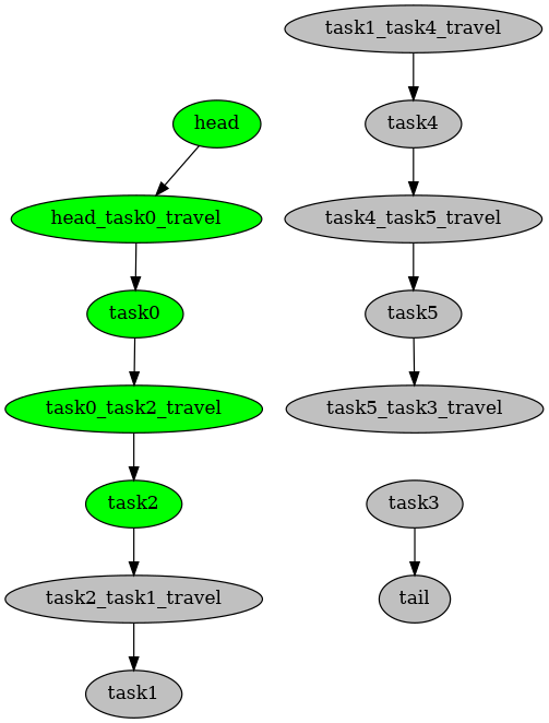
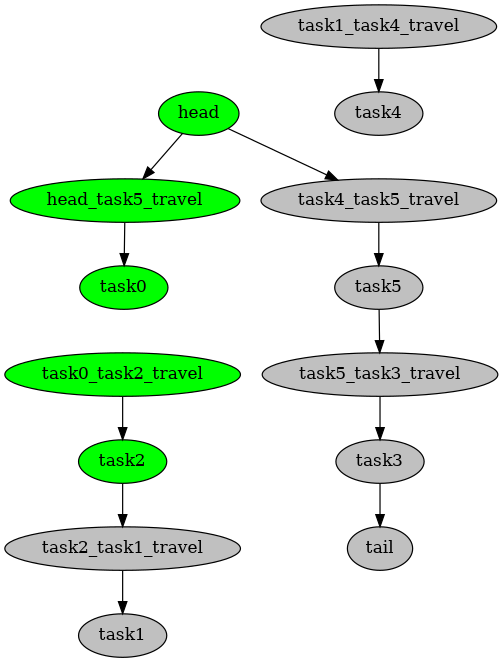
  digraph {
    node [fillcolor=gray fontcolor=black style=filled]
    edge [color=black]
    n1 [fillcolor=green label=head]
-   n2 [fillcolor=green label=head_task0_travel]
+   n2 [fillcolor=green label=head_task5_travel]
    n3 [fillcolor=green label=task0]
    n4 [fillcolor=green label=task0_task2_travel]
    n5 [fillcolor=green label=task2]
    n6 [label=task2_task1_travel]
    n7 [label=task1]
    n8 [label=task1_task4_travel]
    n9 [label=task4]
    n10 [label=task4_task5_travel]
    n11 [label=task5]
    n12 [label=task5_task3_travel]
    n13 [label=task3]
    n14 [label=tail]
    n1 -> n2
    n2 -> n3
-   n3 -> n4
    n4 -> n5
    n5 -> n6
    n6 -> n7
    n8 -> n9
-   n9 -> n10
+   n1 -> n10
    n10 -> n11
    n11 -> n12
+   n12 -> n13
    n13 -> n14
  }
